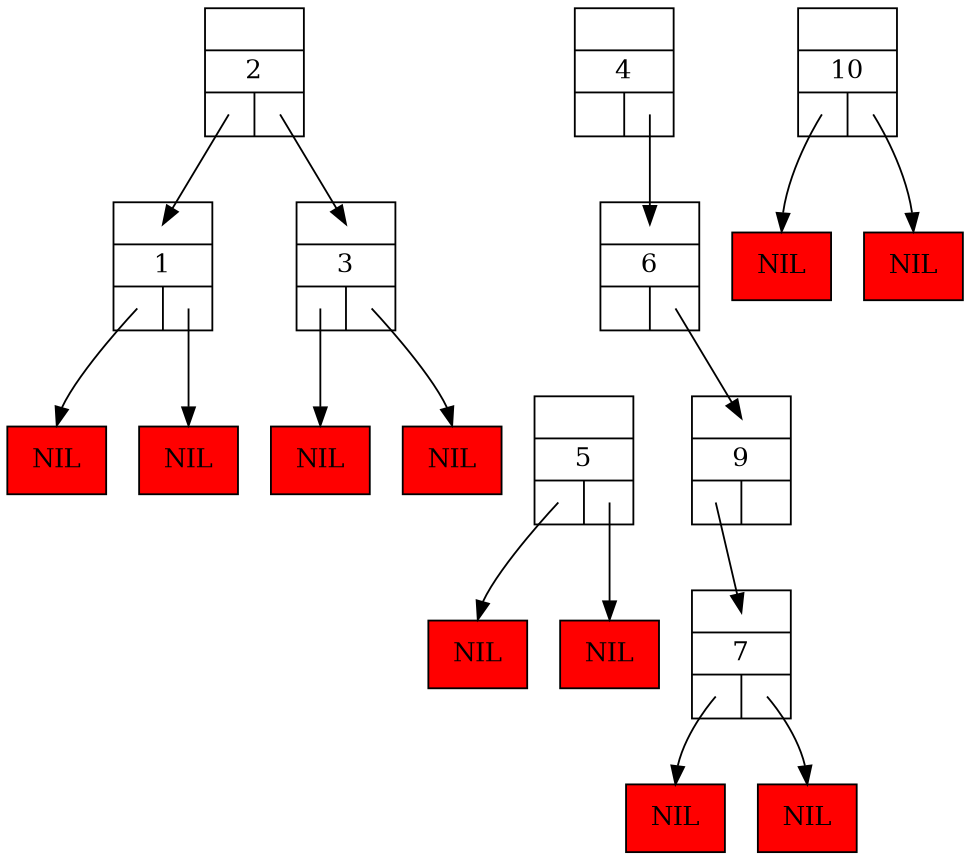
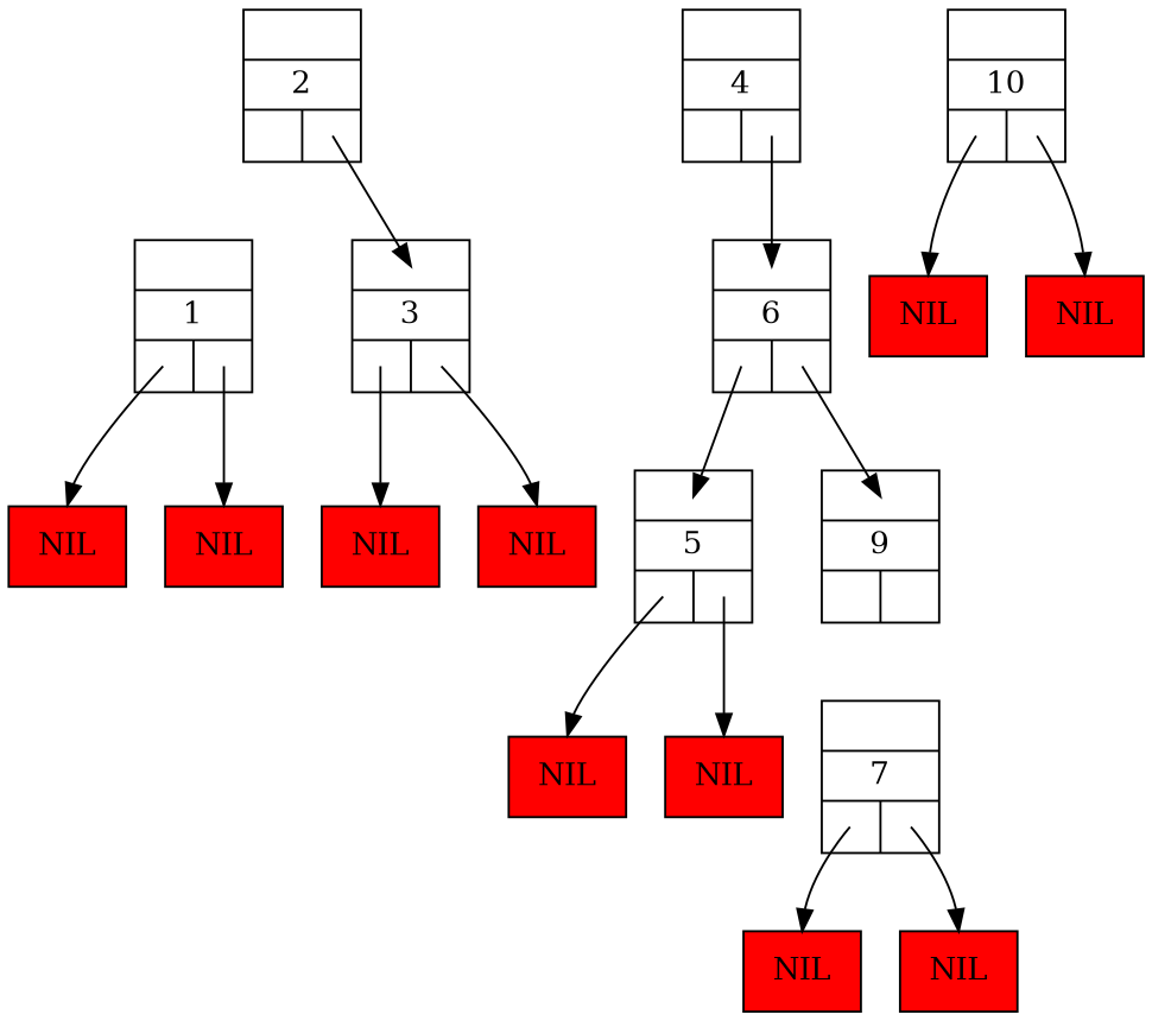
  digraph {
    ranksep=0.5
    node [shape=record fillcolor=red style=filled]
    edge [headclip=false headport=n tailclip=false tailport="left:c"]
    n1 [label="{{<parent>}|1|{<left>|<right>}}" fillcolor="" style=""]
    n2 [label=NIL]
    n3 [label=NIL]
    n4 [label="{{<parent>}|2|{<left>|<right>}}" fillcolor="" style=""]
    n5 [label="{{<parent>}|3|{<left>|<right>}}" fillcolor="" style=""]
    n6 [label=NIL]
    n7 [label=NIL]
    n8 [label="{{<parent>}|4|{<left>|<right>}}" fillcolor="" style=""]
    n9 [label="{{<parent>}|6|{<left>|<right>}}" fillcolor="" style=""]
    n10 [label="{{<parent>}|5|{<left>|<right>}}" fillcolor="" style=""]
    n11 [label="{{<parent>}|9|{<left>|<right>}}" fillcolor="" style=""]
    n12 [label=NIL]
    n13 [label=NIL]
    n14 [label="{{<parent>}|7|{<left>|<right>}}" fillcolor="" style=""]
    n15 [label=NIL]
    n16 [label=NIL]
    n17 [label="{{<parent>}|10|{<left>|<right>}}" fillcolor="" style=""]
    n18 [label=NIL]
    n19 [label=NIL]
    n1 -> n2
    n1 -> n3 [tailport="right:c"]
-   n4 -> n1 [headport="parent:c"]
    n4 -> n5 [headport="parent:c" tailport="right:c"]
    n5 -> n6
    n5 -> n7 [tailport="right:c"]
    n8 -> n9 [headport="parent:c" tailport="right:c"]
+   n9 -> n10 [headport="parent:c"]
    n9 -> n11 [headport="parent:c" tailport="right:c"]
    n10 -> n12
    n10 -> n13 [tailport="right:c"]
-   n11 -> n14 [headport="parent:c"]
    n14 -> n15
    n14 -> n16 [tailport="right:c"]
    n17 -> n18
    n17 -> n19 [tailport="right:c"]
  }
